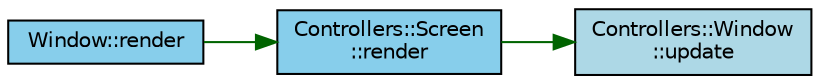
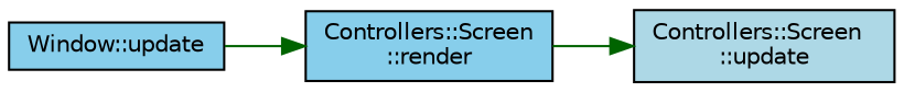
  digraph {
    rankdir=LR
    node [color=black fillcolor=skyblue fontname=Helvetica fontsize=10 shape=record style=filled]
    edge [color=darkgreen fontname=Helvetica fontsize=10 labelfontname=Helvetica labelfontsize=10 style=solid]
-   n1 [fontcolor=black height=0.2 label="Window::render" width=0.4]
+   n1 [fontcolor=black height=0.2 label="Window::update" width=0.4]
    n2 [height=0.2 label="Controllers::Screen\l::render" width=0.4]
-   n3 [fillcolor=lightblue height=0.2 label="Controllers::Window\l::update" width=0.4]
+   n3 [fillcolor=lightblue height=0.2 label="Controllers::Screen\l::update" width=0.4]
    n1 -> n2
    n2 -> n3
  }
